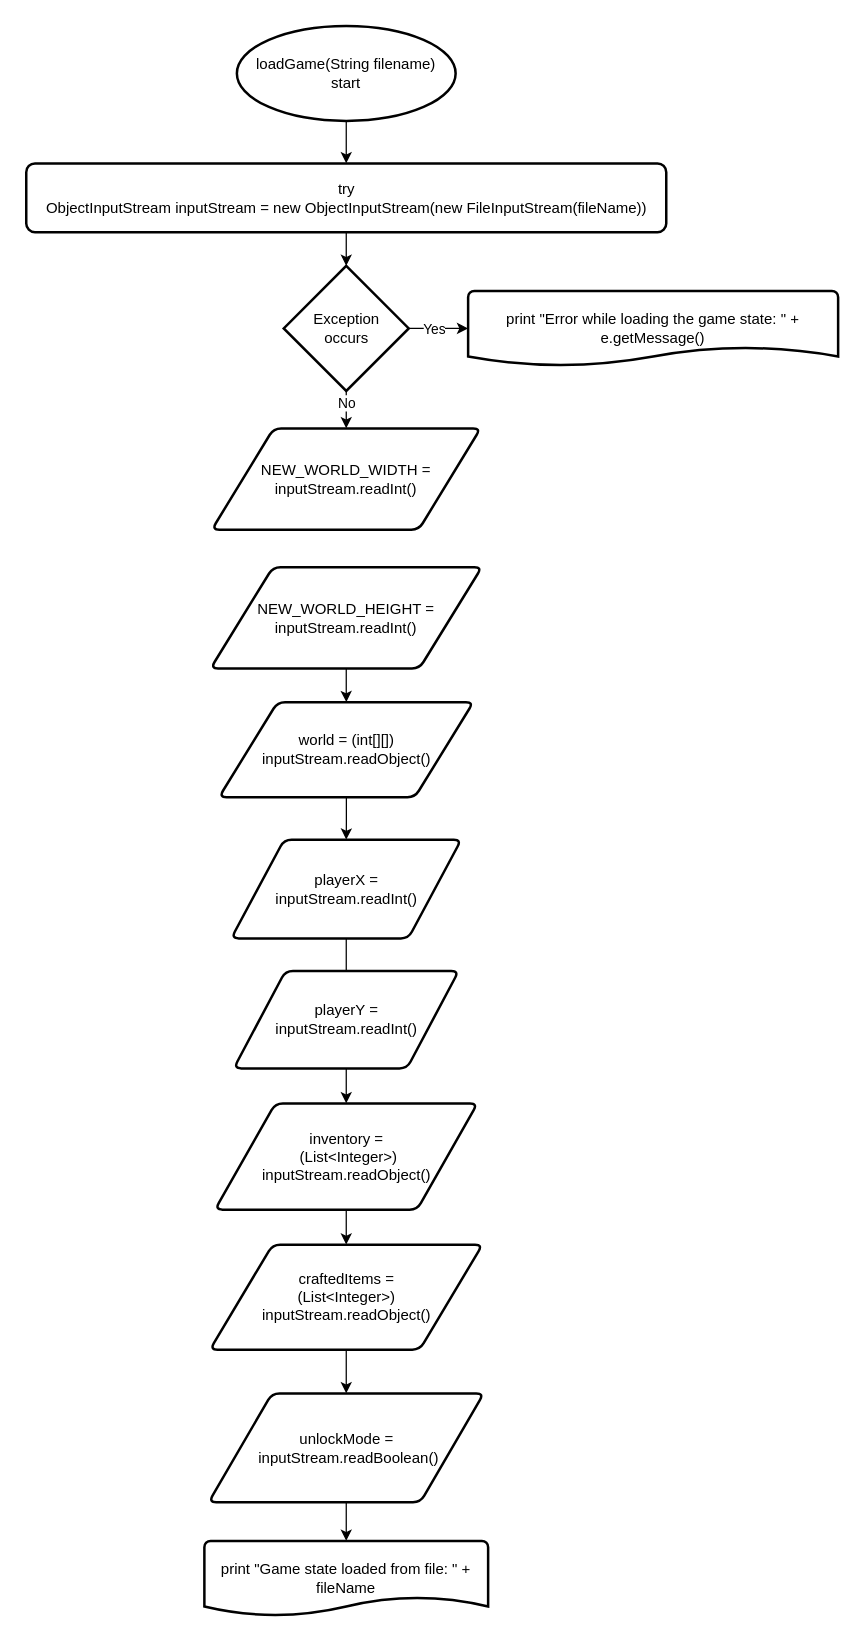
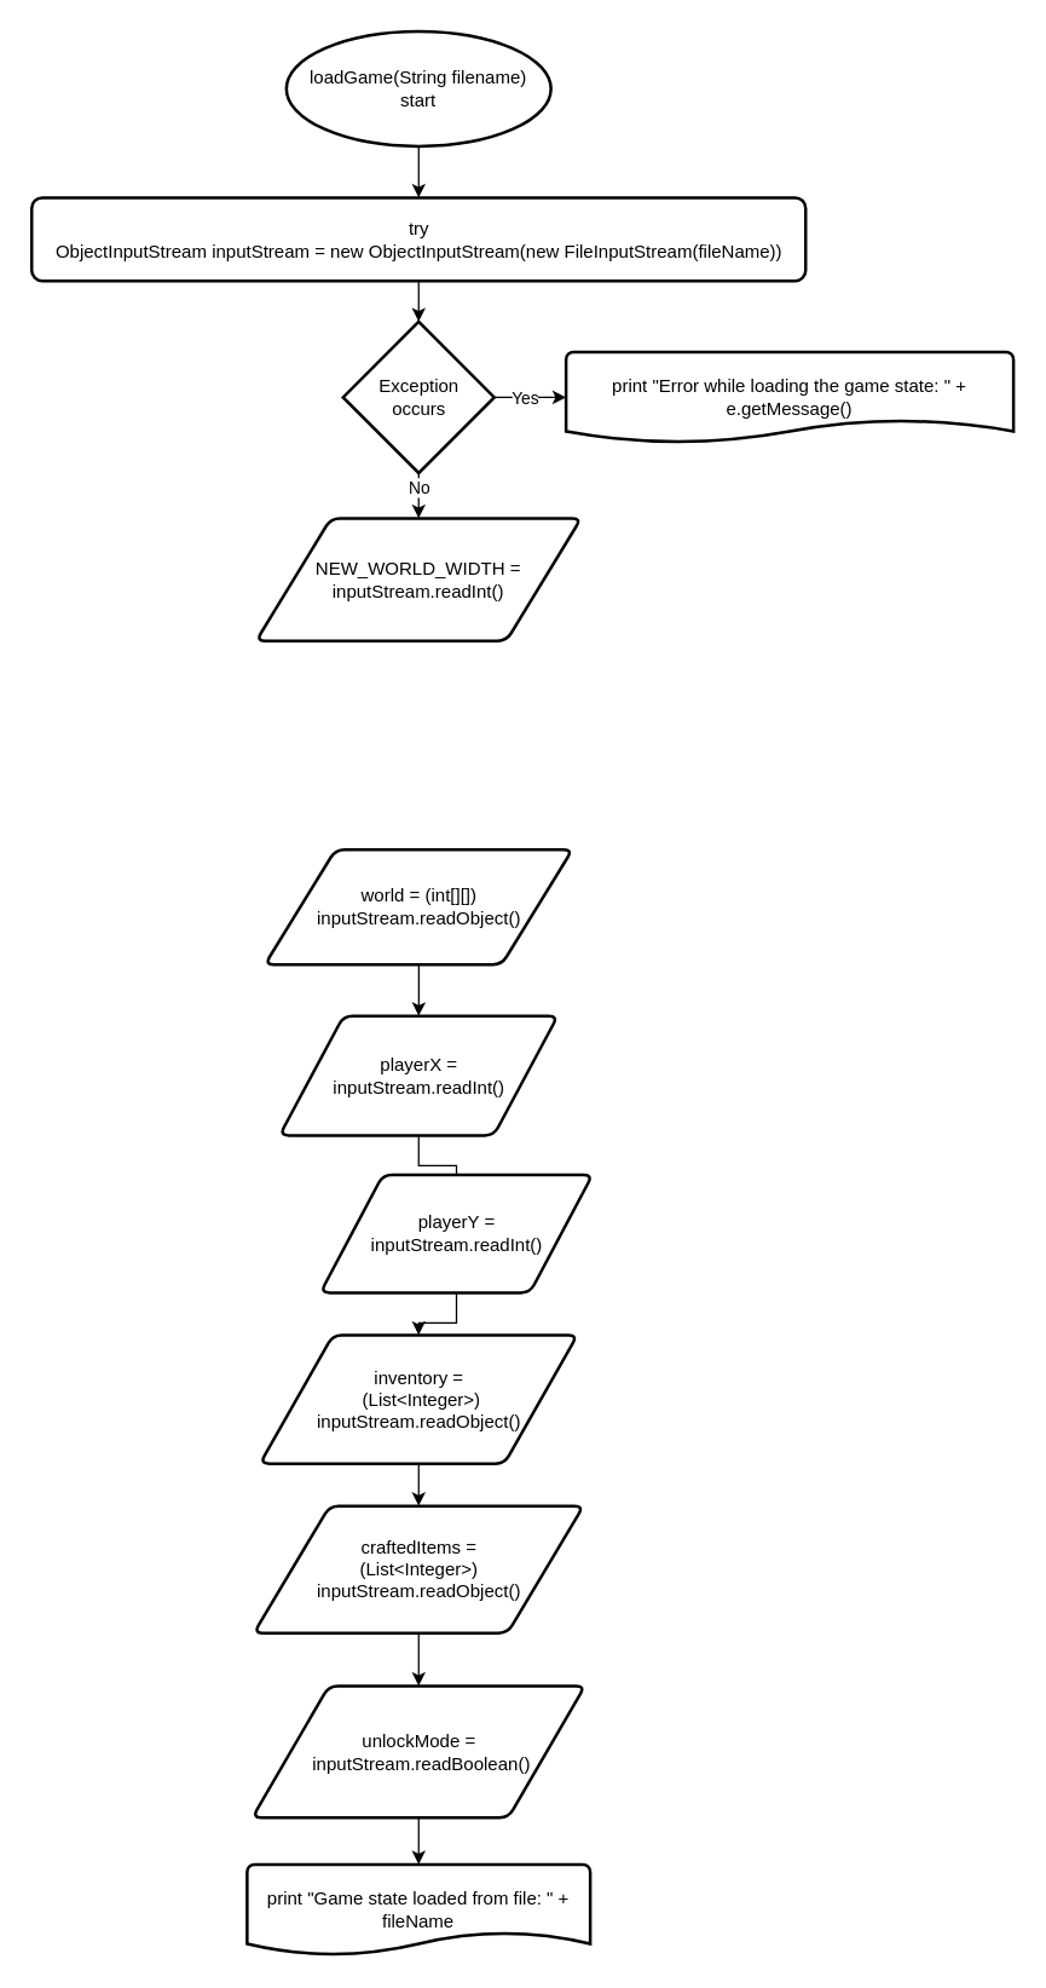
  <mxCell id="0" />
  <mxCell id="1" parent="0" />
  <mxCell id="2" value="" style="edgeStyle=orthogonalEdgeStyle;rounded=0;orthogonalLoop=1;jettySize=auto;html=1;" edge="1" parent="1" source="3" target="5"><mxGeometry relative="1" as="geometry" /></mxCell>
  <mxCell id="3" value="loadGame(String filename)&lt;br&gt;start" style="strokeWidth=2;html=1;shape=mxgraph.flowchart.start_1;whiteSpace=wrap;" vertex="1" parent="1"><mxGeometry x="189" y="20" width="175" height="76" as="geometry" /></mxCell>
  <mxCell id="4" value="" style="edgeStyle=orthogonalEdgeStyle;rounded=0;orthogonalLoop=1;jettySize=auto;html=1;" edge="1" parent="1" source="5" target="10"><mxGeometry relative="1" as="geometry" /></mxCell>
  <mxCell id="5" value="try&lt;br&gt;ObjectInputStream inputStream = new ObjectInputStream(new FileInputStream(fileName))" style="rounded=1;whiteSpace=wrap;html=1;absoluteArcSize=1;arcSize=14;strokeWidth=2;" vertex="1" parent="1"><mxGeometry x="20.5" y="130" width="512" height="55" as="geometry" /></mxCell>
  <mxCell id="6" value="" style="edgeStyle=orthogonalEdgeStyle;rounded=0;orthogonalLoop=1;jettySize=auto;html=1;" edge="1" parent="1" source="10" target="11"><mxGeometry relative="1" as="geometry" /></mxCell>
  <mxCell id="7" value="Yes" style="edgeLabel;html=1;align=center;verticalAlign=middle;resizable=0;points=[];" connectable="0" vertex="1" parent="6"><mxGeometry x="-0.221" relative="1" as="geometry"><mxPoint x="1" as="offset" /></mxGeometry></mxCell>
  <mxCell id="8" value="" style="edgeStyle=orthogonalEdgeStyle;rounded=0;orthogonalLoop=1;jettySize=auto;html=1;" edge="1" parent="1" source="10" target="12"><mxGeometry relative="1" as="geometry" /></mxCell>
  <mxCell id="9" value="No" style="edgeLabel;html=1;align=center;verticalAlign=middle;resizable=0;points=[];" connectable="0" vertex="1" parent="8"><mxGeometry x="0.4" y="1" relative="1" as="geometry"><mxPoint x="-1" y="-6" as="offset" /></mxGeometry></mxCell>
  <mxCell id="10" value="Exception &lt;br&gt;occurs" style="strokeWidth=2;html=1;shape=mxgraph.flowchart.decision;whiteSpace=wrap;" vertex="1" parent="1"><mxGeometry x="226.5" y="212" width="100" height="100" as="geometry" /></mxCell>
  <mxCell id="11" value="print &quot;Error while loading the game state: &quot; + e.getMessage()" style="strokeWidth=2;html=1;shape=mxgraph.flowchart.document2;whiteSpace=wrap;size=0.25;" vertex="1" parent="1"><mxGeometry x="374" y="232" width="296" height="60" as="geometry" /></mxCell>
  <mxCell id="12" value="NEW_WORLD_WIDTH = inputStream.readInt()" style="shape=parallelogram;html=1;strokeWidth=2;perimeter=parallelogramPerimeter;whiteSpace=wrap;rounded=1;arcSize=12;size=0.23;" vertex="1" parent="1"><mxGeometry x="169" y="342" width="215" height="81" as="geometry" /></mxCell>
- <mxCell id="13" value="" style="edgeStyle=orthogonalEdgeStyle;rounded=0;orthogonalLoop=1;jettySize=auto;html=1;" edge="1" parent="1" source="14" target="16"><mxGeometry relative="1" as="geometry" /></mxCell>
- <mxCell id="14" value="NEW_WORLD_HEIGHT = inputStream.readInt()" style="shape=parallelogram;html=1;strokeWidth=2;perimeter=parallelogramPerimeter;whiteSpace=wrap;rounded=1;arcSize=12;size=0.23;" vertex="1" parent="1"><mxGeometry x="168" y="453" width="217" height="81" as="geometry" /></mxCell>
  <mxCell id="15" value="" style="edgeStyle=orthogonalEdgeStyle;rounded=0;orthogonalLoop=1;jettySize=auto;html=1;" edge="1" parent="1" source="16" target="18"><mxGeometry relative="1" as="geometry" /></mxCell>
  <mxCell id="16" value="world = (int[][]) inputStream.readObject()" style="shape=parallelogram;html=1;strokeWidth=2;perimeter=parallelogramPerimeter;whiteSpace=wrap;rounded=1;arcSize=12;size=0.23;" vertex="1" parent="1"><mxGeometry x="174.75" y="561" width="203.5" height="76" as="geometry" /></mxCell>
  <mxCell id="17" value="" style="edgeStyle=orthogonalEdgeStyle;rounded=0;orthogonalLoop=1;jettySize=auto;html=1;endArrow=none;" edge="1" parent="1" source="18" target="20"><mxGeometry relative="1" as="geometry" /></mxCell>
  <mxCell id="18" value="playerX = &lt;br&gt;inputStream.readInt()" style="shape=parallelogram;html=1;strokeWidth=2;perimeter=parallelogramPerimeter;whiteSpace=wrap;rounded=1;arcSize=12;size=0.23;" vertex="1" parent="1"><mxGeometry x="184.5" y="671" width="184" height="79" as="geometry" /></mxCell>
  <mxCell id="19" value="" style="edgeStyle=orthogonalEdgeStyle;rounded=0;orthogonalLoop=1;jettySize=auto;html=1;" edge="1" parent="1" source="20" target="22"><mxGeometry relative="1" as="geometry" /></mxCell>
- <mxCell id="20" value="playerY =&lt;br&gt;inputStream.readInt()" style="shape=parallelogram;html=1;strokeWidth=2;perimeter=parallelogramPerimeter;whiteSpace=wrap;rounded=1;arcSize=12;size=0.23;" vertex="1" parent="1"><mxGeometry x="186.5" y="776" width="180" height="78" as="geometry" /></mxCell>
+ <mxCell id="20" value="playerY =&lt;br&gt;inputStream.readInt()" style="shape=parallelogram;html=1;strokeWidth=2;perimeter=parallelogramPerimeter;whiteSpace=wrap;rounded=1;arcSize=12;size=0.23;" vertex="1" parent="1"><mxGeometry x="211.5" y="776" width="180" height="78" as="geometry" /></mxCell>
  <mxCell id="21" value="" style="edgeStyle=orthogonalEdgeStyle;rounded=0;orthogonalLoop=1;jettySize=auto;html=1;" edge="1" parent="1" source="22" target="24"><mxGeometry relative="1" as="geometry" /></mxCell>
  <mxCell id="22" value="inventory =&lt;br&gt;&amp;nbsp;(List&amp;lt;Integer&amp;gt;) inputStream.readObject()" style="shape=parallelogram;html=1;strokeWidth=2;perimeter=parallelogramPerimeter;whiteSpace=wrap;rounded=1;arcSize=12;size=0.23;" vertex="1" parent="1"><mxGeometry x="171.5" y="882" width="210" height="85" as="geometry" /></mxCell>
  <mxCell id="23" value="" style="edgeStyle=orthogonalEdgeStyle;rounded=0;orthogonalLoop=1;jettySize=auto;html=1;" edge="1" parent="1" source="24" target="26"><mxGeometry relative="1" as="geometry" /></mxCell>
  <mxCell id="24" value="craftedItems = &lt;br&gt;(List&amp;lt;Integer&amp;gt;) inputStream.readObject()" style="shape=parallelogram;html=1;strokeWidth=2;perimeter=parallelogramPerimeter;whiteSpace=wrap;rounded=1;arcSize=12;size=0.23;" vertex="1" parent="1"><mxGeometry x="167.5" y="995" width="218" height="84" as="geometry" /></mxCell>
  <mxCell id="25" value="" style="edgeStyle=orthogonalEdgeStyle;rounded=0;orthogonalLoop=1;jettySize=auto;html=1;" edge="1" parent="1" source="26" target="27"><mxGeometry relative="1" as="geometry" /></mxCell>
  <mxCell id="26" value="unlockMode =&lt;br&gt;&amp;nbsp;inputStream.readBoolean()" style="shape=parallelogram;html=1;strokeWidth=2;perimeter=parallelogramPerimeter;whiteSpace=wrap;rounded=1;arcSize=12;size=0.23;" vertex="1" parent="1"><mxGeometry x="166.5" y="1114" width="220" height="87" as="geometry" /></mxCell>
  <mxCell id="27" value="print&amp;nbsp;&quot;Game state loaded from file: &quot; + fileName" style="strokeWidth=2;html=1;shape=mxgraph.flowchart.document2;whiteSpace=wrap;size=0.25;" vertex="1" parent="1"><mxGeometry x="163" y="1232" width="227" height="60" as="geometry" /></mxCell>
